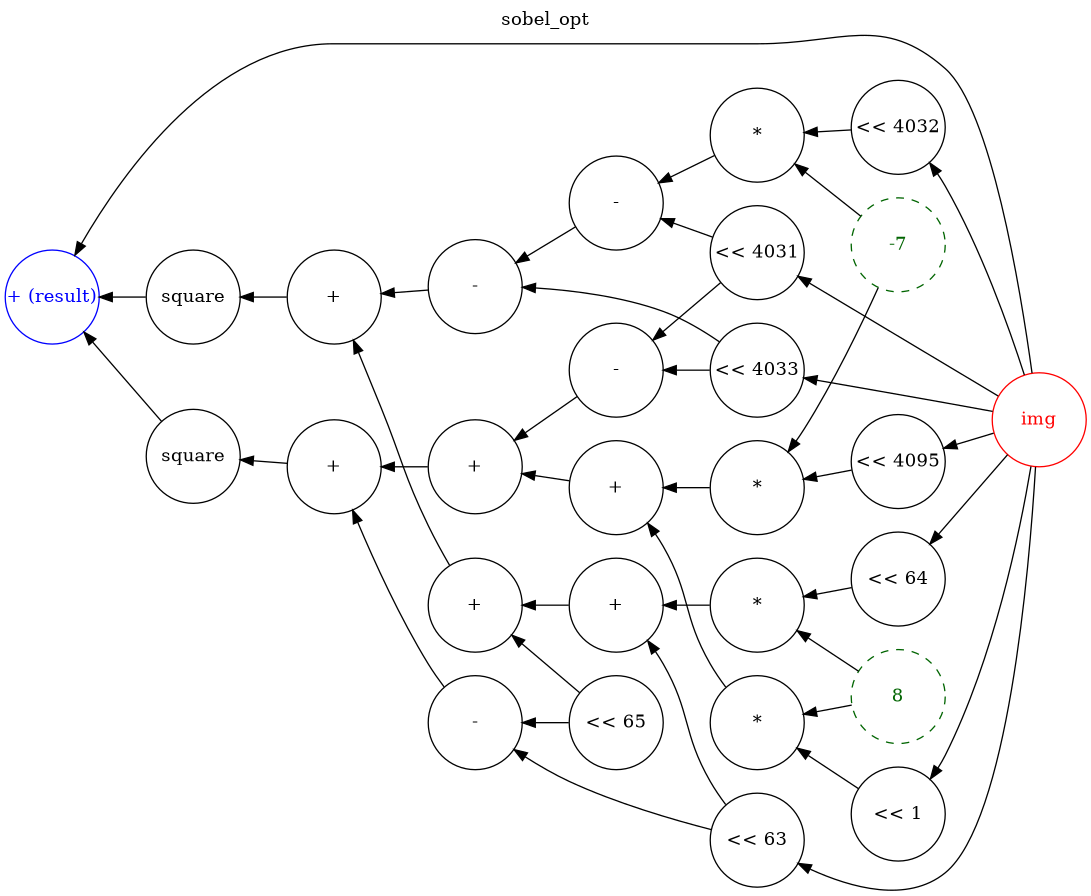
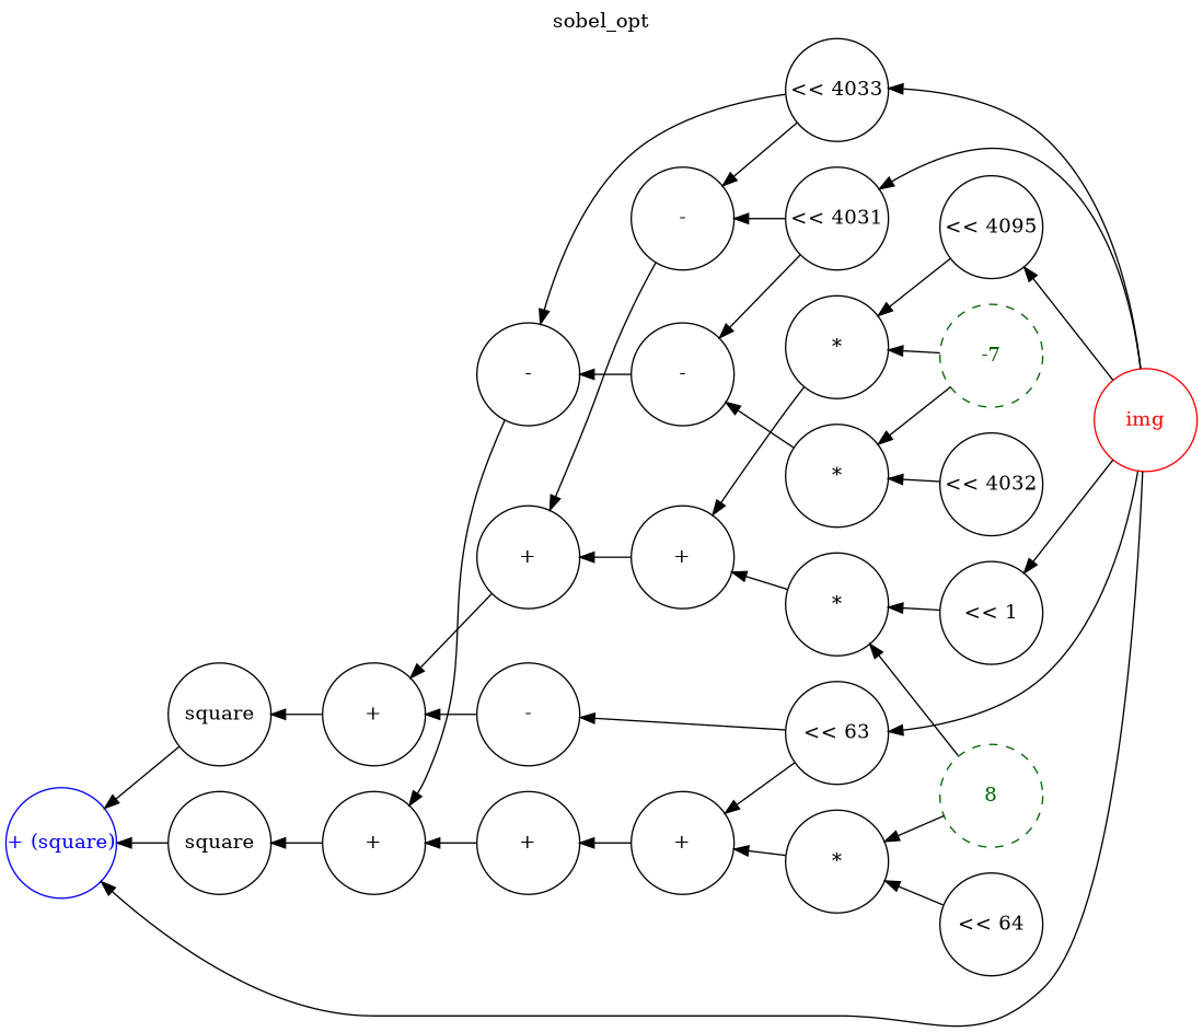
  digraph {
    label=sobel_opt
    labelloc=t
    rankdir=LR
    node [color=black fontcolor=black margin=0 shape=circle style=solid]
    edge [dir=back]
    n1 [color=red fontcolor=red label=img width=1]
-   n2 [label="<< 65" width=1]
    n3 [label="<< 63" width=1]
    n4 [label="-" width=1]
    n5 [label="<< 4095" width=1]
    n6 [color=darkgreen fontcolor=darkgreen label=-7 style=dashed width=1]
    n7 [label="*" width=1]
    n8 [label="<< 1" width=1]
    n9 [color=darkgreen fontcolor=darkgreen label=8 style=dashed width=1]
    n10 [label="*" width=1]
    n11 [label="+" width=1]
    n12 [label="<< 4033" width=1]
    n13 [label="<< 4031" width=1]
    n14 [label="-" width=1]
    n15 [label="+" width=1]
    n16 [label="+" width=1]
    n17 [label=square width=1]
    n18 [label="<< 64" width=1]
    n19 [label="*" width=1]
    n20 [label="+" width=1]
    n21 [label="+" width=1]
    n22 [label="<< 4032" width=1]
    n23 [label="*" width=1]
    n24 [label="-" width=1]
    n25 [label="-" width=1]
    n26 [label="+" width=1]
    n27 [label=square width=1]
-   n28 [color=blue fontcolor=blue label="+ (result)" width=1]
+   n28 [color=blue fontcolor=blue label="+ (square)" width=1]
    n3 -> n1
-   n4 -> n2
    n4 -> n3
    n5 -> n1
    n7 -> n5
    n7 -> n6
    n8 -> n1
    n10 -> n8
    n10 -> n9
    n11 -> n7
    n11 -> n10
    n12 -> n1
    n13 -> n1
    n14 -> n12
    n14 -> n13
    n15 -> n11
    n15 -> n14
    n16 -> n4
    n16 -> n15
    n17 -> n16
-   n18 -> n1
    n19 -> n9
    n19 -> n18
    n20 -> n3
    n20 -> n19
-   n21 -> n2
    n21 -> n20
-   n22 -> n1
    n23 -> n6
    n23 -> n22
    n24 -> n13
    n24 -> n23
    n25 -> n12
    n25 -> n24
    n26 -> n21
    n26 -> n25
    n27 -> n26
    n28 -> n1
    n28 -> n17
    n28 -> n27
  }
